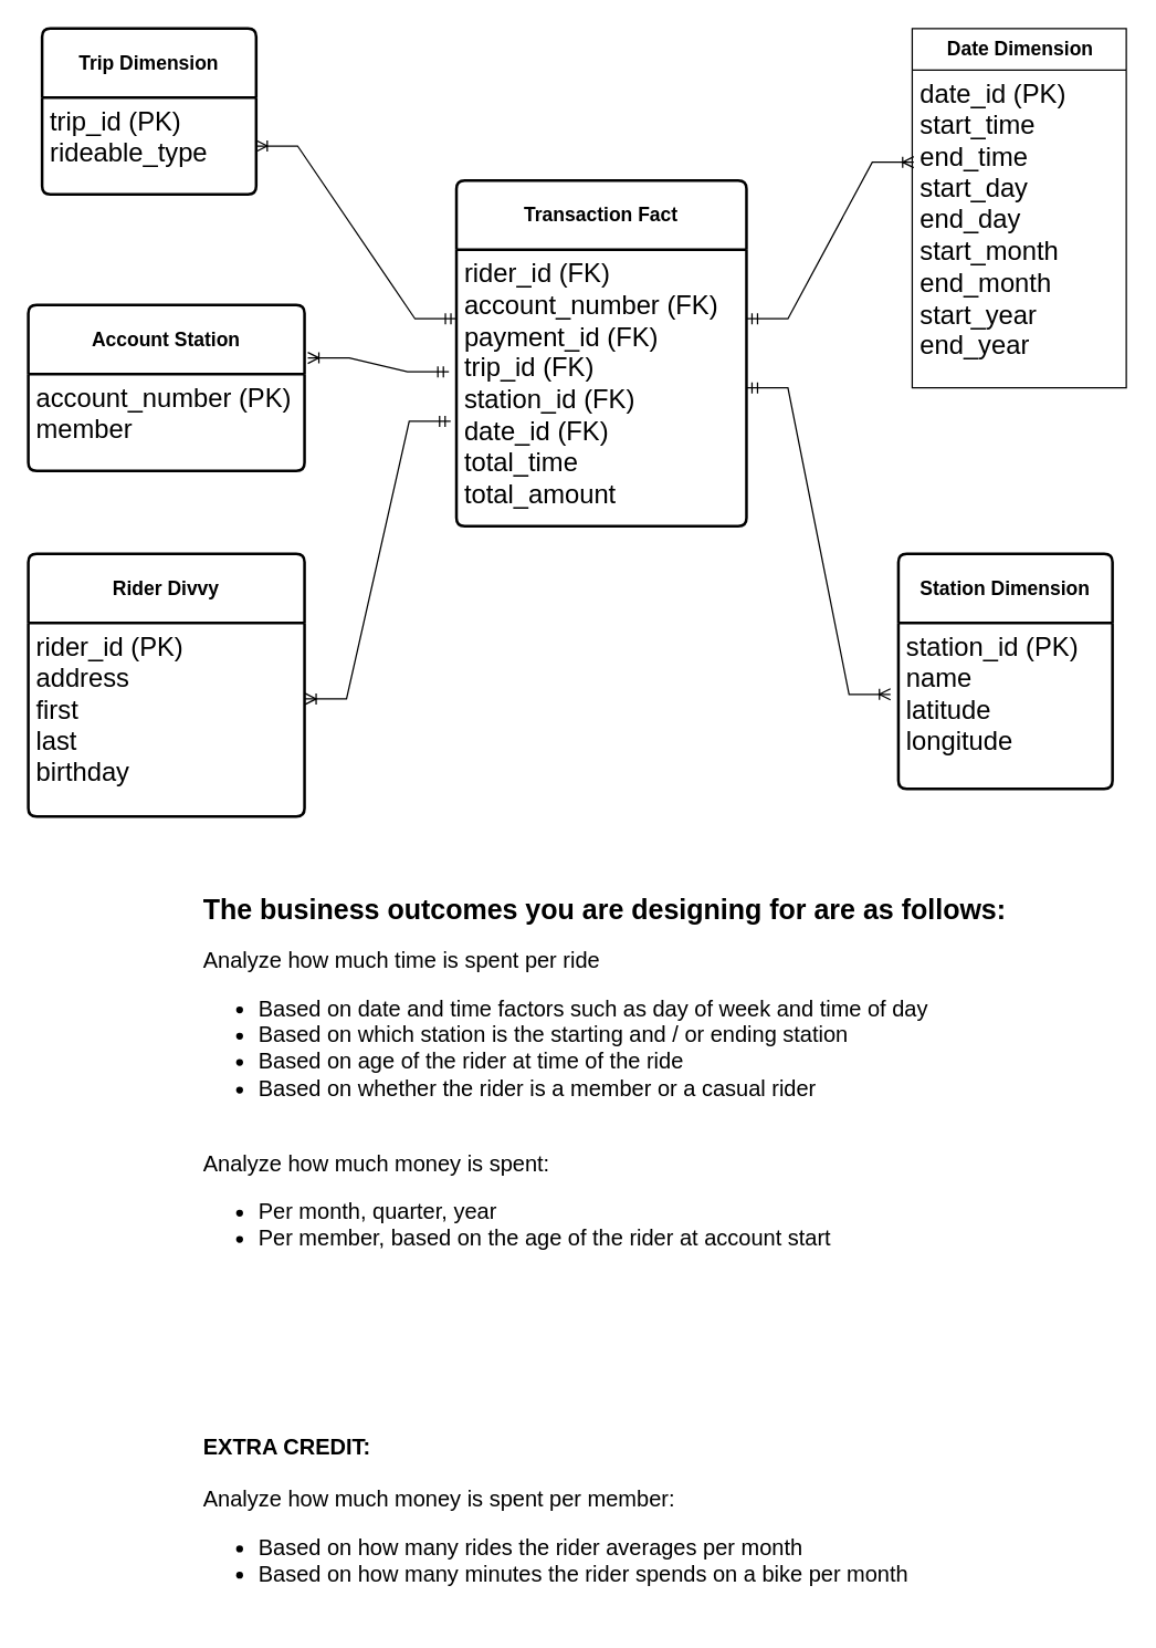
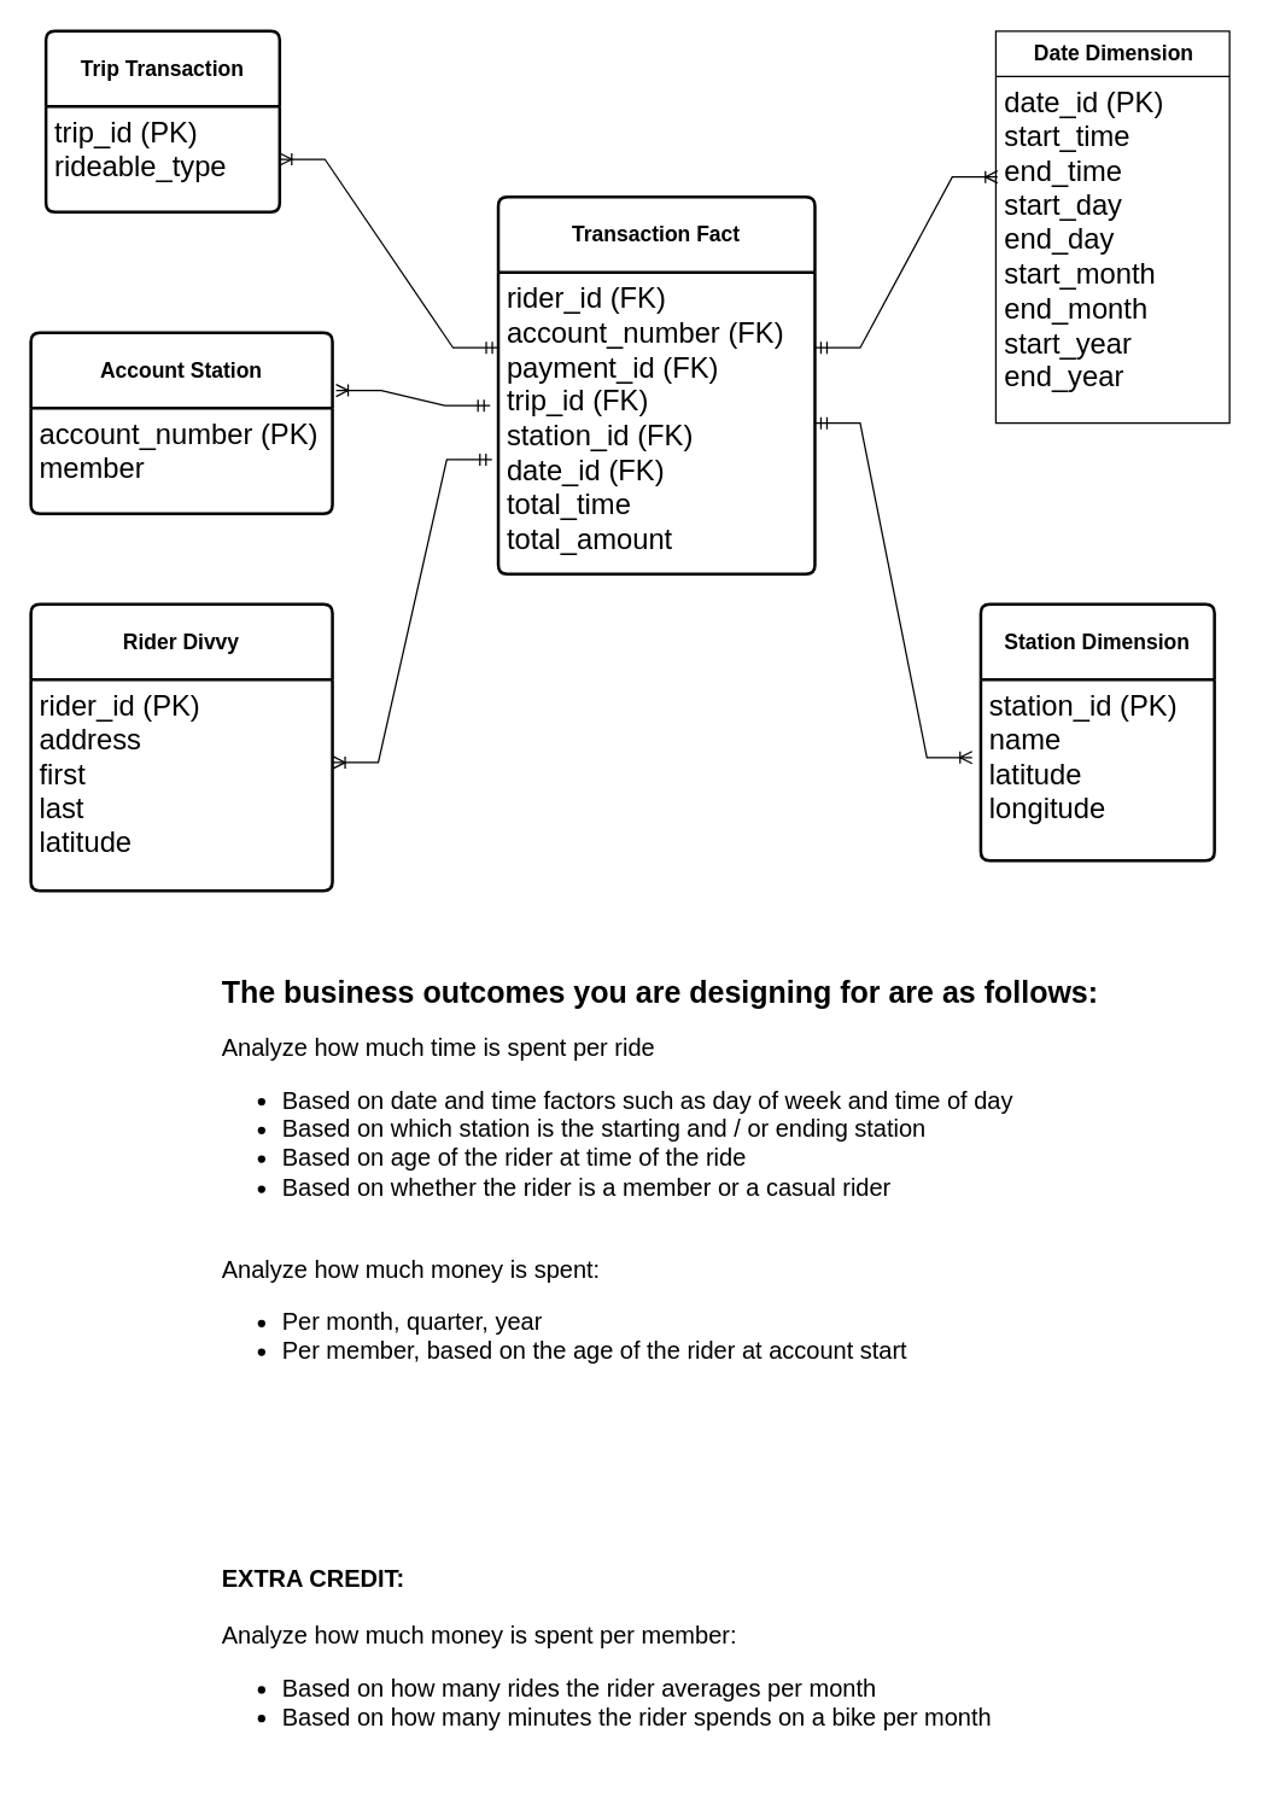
  <mxCell id="0" />
  <mxCell id="1" parent="0" />
  <mxCell id="2" value="&lt;b&gt;Transaction Fact&lt;/b&gt;" style="swimlane;childLayout=stackLayout;horizontal=1;startSize=50;horizontalStack=0;rounded=1;fontSize=14;fontStyle=0;strokeWidth=2;resizeParent=0;resizeLast=1;shadow=0;dashed=0;align=center;arcSize=4;whiteSpace=wrap;html=1;" vertex="1" parent="1"><mxGeometry x="330" y="130" width="210" height="250" as="geometry" /></mxCell>
  <mxCell id="3" value="&lt;font style=&quot;font-size: 19px;&quot;&gt;rider_id (FK)&lt;/font&gt;&lt;div style=&quot;font-size: 19px;&quot;&gt;&lt;font style=&quot;font-size: 19px;&quot;&gt;account_number&amp;nbsp;&lt;/font&gt;&lt;span style=&quot;background-color: initial;&quot;&gt;(FK)&lt;/span&gt;&lt;/div&gt;&lt;div style=&quot;font-size: 19px;&quot;&gt;&lt;font style=&quot;font-size: 19px;&quot;&gt;payment_id&amp;nbsp;&lt;/font&gt;&lt;span style=&quot;background-color: initial;&quot;&gt;(FK)&lt;/span&gt;&lt;/div&gt;&lt;div style=&quot;font-size: 19px;&quot;&gt;&lt;font style=&quot;font-size: 19px;&quot;&gt;trip_id&amp;nbsp;&lt;/font&gt;&lt;span style=&quot;background-color: initial;&quot;&gt;(FK)&lt;/span&gt;&lt;/div&gt;&lt;div style=&quot;font-size: 19px;&quot;&gt;&lt;font style=&quot;font-size: 19px;&quot;&gt;station_id&amp;nbsp;&lt;/font&gt;&lt;span style=&quot;background-color: initial;&quot;&gt;(FK)&lt;/span&gt;&lt;/div&gt;&lt;div style=&quot;font-size: 19px;&quot;&gt;&lt;font style=&quot;font-size: 19px;&quot;&gt;date_id&amp;nbsp;&lt;/font&gt;&lt;span style=&quot;background-color: initial;&quot;&gt;(FK)&lt;/span&gt;&lt;/div&gt;&lt;div style=&quot;font-size: 19px;&quot;&gt;&lt;font style=&quot;font-size: 19px;&quot;&gt;total_time&lt;/font&gt;&lt;/div&gt;&lt;div style=&quot;font-size: 19px;&quot;&gt;&lt;font style=&quot;font-size: 19px;&quot;&gt;total_amount&lt;/font&gt;&lt;/div&gt;" style="align=left;strokeColor=none;fillColor=none;spacingLeft=4;fontSize=12;verticalAlign=top;resizable=0;rotatable=0;part=1;html=1;" vertex="1" parent="2"><mxGeometry y="50" width="210" height="200" as="geometry" /></mxCell>
  <mxCell id="4" value="&lt;font style=&quot;font-size: 14px;&quot;&gt;Date Dimension&lt;/font&gt;" style="shape=table;startSize=30;container=1;collapsible=1;childLayout=tableLayout;fixedRows=1;rowLines=0;fontStyle=1;align=center;resizeLast=1;html=1;" vertex="1" parent="1"><mxGeometry x="660" y="20" width="155" height="260" as="geometry" /></mxCell>
  <mxCell id="5" value="&lt;span style=&quot;font-size: 19px;&quot;&gt;date_id (PK)&lt;/span&gt;&lt;div&gt;&lt;span style=&quot;font-size: 19px;&quot;&gt;start_time&lt;/span&gt;&lt;/div&gt;&lt;div&gt;&lt;span style=&quot;font-size: 19px;&quot;&gt;end_time&lt;/span&gt;&lt;/div&gt;&lt;div&gt;&lt;span style=&quot;font-size: 19px;&quot;&gt;start_day&lt;/span&gt;&lt;/div&gt;&lt;div&gt;&lt;span style=&quot;font-size: 19px;&quot;&gt;end_day&lt;/span&gt;&lt;/div&gt;&lt;div&gt;&lt;span style=&quot;font-size: 19px;&quot;&gt;start_month&lt;/span&gt;&lt;/div&gt;&lt;div&gt;&lt;span style=&quot;font-size: 19px;&quot;&gt;end_month&lt;/span&gt;&lt;/div&gt;&lt;div&gt;&lt;span style=&quot;font-size: 19px;&quot;&gt;start_year&lt;/span&gt;&lt;/div&gt;&lt;div&gt;&lt;span style=&quot;font-size: 19px;&quot;&gt;end_year&lt;/span&gt;&lt;/div&gt;" style="align=left;strokeColor=none;fillColor=none;spacingLeft=4;fontSize=12;verticalAlign=top;resizable=0;rotatable=0;part=1;html=1;" vertex="1" parent="4"><mxGeometry y="30" width="155" height="230" as="geometry" /></mxCell>
  <mxCell id="6" value="&lt;b&gt;Station Dimension&lt;/b&gt;" style="swimlane;childLayout=stackLayout;horizontal=1;startSize=50;horizontalStack=0;rounded=1;fontSize=14;fontStyle=0;strokeWidth=2;resizeParent=0;resizeLast=1;shadow=0;dashed=0;align=center;arcSize=4;whiteSpace=wrap;html=1;" vertex="1" parent="1"><mxGeometry x="650" y="400" width="155" height="170" as="geometry" /></mxCell>
  <mxCell id="7" value="&lt;span style=&quot;font-size: 19px;&quot;&gt;station_id (PK)&lt;/span&gt;&lt;div&gt;&lt;span style=&quot;font-size: 19px;&quot;&gt;name&lt;/span&gt;&lt;/div&gt;&lt;div&gt;&lt;span style=&quot;font-size: 19px;&quot;&gt;latitude&lt;/span&gt;&lt;/div&gt;&lt;div&gt;&lt;span style=&quot;font-size: 19px;&quot;&gt;longitude&lt;/span&gt;&lt;/div&gt;" style="align=left;strokeColor=none;fillColor=none;spacingLeft=4;fontSize=12;verticalAlign=top;resizable=0;rotatable=0;part=1;html=1;" vertex="1" parent="6"><mxGeometry y="50" width="155" height="120" as="geometry" /></mxCell>
- <mxCell id="8" value="&lt;b&gt;Trip Dimension&lt;/b&gt;" style="swimlane;childLayout=stackLayout;horizontal=1;startSize=50;horizontalStack=0;rounded=1;fontSize=14;fontStyle=0;strokeWidth=2;resizeParent=0;resizeLast=1;shadow=0;dashed=0;align=center;arcSize=4;whiteSpace=wrap;html=1;" vertex="1" parent="1"><mxGeometry x="30" y="20" width="155" height="120" as="geometry" /></mxCell>
+ <mxCell id="8" value="&lt;b&gt;Trip Transaction&lt;/b&gt;" style="swimlane;childLayout=stackLayout;horizontal=1;startSize=50;horizontalStack=0;rounded=1;fontSize=14;fontStyle=0;strokeWidth=2;resizeParent=0;resizeLast=1;shadow=0;dashed=0;align=center;arcSize=4;whiteSpace=wrap;html=1;" vertex="1" parent="1"><mxGeometry x="30" y="20" width="155" height="120" as="geometry" /></mxCell>
  <mxCell id="9" value="&lt;span style=&quot;font-size: 19px;&quot;&gt;trip_id (PK)&lt;/span&gt;&lt;div&gt;&lt;span style=&quot;font-size: 19px;&quot;&gt;rideable_type&lt;/span&gt;&lt;/div&gt;" style="align=left;strokeColor=none;fillColor=none;spacingLeft=4;fontSize=12;verticalAlign=top;resizable=0;rotatable=0;part=1;html=1;" vertex="1" parent="8"><mxGeometry y="50" width="155" height="70" as="geometry" /></mxCell>
  <mxCell id="10" value="&lt;b&gt;Account Station&lt;/b&gt;" style="swimlane;childLayout=stackLayout;horizontal=1;startSize=50;horizontalStack=0;rounded=1;fontSize=14;fontStyle=0;strokeWidth=2;resizeParent=0;resizeLast=1;shadow=0;dashed=0;align=center;arcSize=4;whiteSpace=wrap;html=1;" vertex="1" parent="1"><mxGeometry x="20" y="220" width="200" height="120" as="geometry" /></mxCell>
  <mxCell id="11" value="&lt;span style=&quot;font-size: 19px;&quot;&gt;account_number (PK)&lt;/span&gt;&lt;div&gt;&lt;span style=&quot;font-size: 19px;&quot;&gt;member&lt;/span&gt;&lt;/div&gt;" style="align=left;strokeColor=none;fillColor=none;spacingLeft=4;fontSize=12;verticalAlign=top;resizable=0;rotatable=0;part=1;html=1;" vertex="1" parent="10"><mxGeometry y="50" width="200" height="70" as="geometry" /></mxCell>
  <mxCell id="12" value="" style="edgeStyle=entityRelationEdgeStyle;fontSize=12;html=1;endArrow=ERoneToMany;startArrow=ERmandOne;rounded=0;entryX=0.007;entryY=0.29;entryDx=0;entryDy=0;entryPerimeter=0;exitX=1;exitY=0.25;exitDx=0;exitDy=0;" edge="1" parent="1" source="3" target="5"><mxGeometry width="100" height="100" relative="1" as="geometry"><mxPoint x="420" y="250" as="sourcePoint" /><mxPoint x="520" y="150" as="targetPoint" /></mxGeometry></mxCell>
  <mxCell id="13" value="" style="edgeStyle=entityRelationEdgeStyle;fontSize=12;html=1;endArrow=ERoneToMany;startArrow=ERmandOne;rounded=0;entryX=-0.037;entryY=0.431;entryDx=0;entryDy=0;entryPerimeter=0;exitX=1;exitY=0.5;exitDx=0;exitDy=0;" edge="1" parent="1" source="3" target="7"><mxGeometry width="100" height="100" relative="1" as="geometry"><mxPoint x="500" y="300" as="sourcePoint" /><mxPoint x="606" y="137" as="targetPoint" /></mxGeometry></mxCell>
  <mxCell id="14" value="" style="edgeStyle=entityRelationEdgeStyle;fontSize=12;html=1;endArrow=ERoneToMany;startArrow=ERmandOne;rounded=0;entryX=1;entryY=0.5;entryDx=0;entryDy=0;exitX=0;exitY=0.25;exitDx=0;exitDy=0;" edge="1" parent="1" source="3" target="9"><mxGeometry width="100" height="100" relative="1" as="geometry"><mxPoint x="300" y="130" as="sourcePoint" /><mxPoint x="406" y="-33" as="targetPoint" /></mxGeometry></mxCell>
  <mxCell id="15" value="" style="edgeStyle=entityRelationEdgeStyle;fontSize=12;html=1;endArrow=ERoneToMany;startArrow=ERmandOne;rounded=0;entryX=1.012;entryY=0.319;entryDx=0;entryDy=0;exitX=-0.026;exitY=0.442;exitDx=0;exitDy=0;exitPerimeter=0;entryPerimeter=0;" edge="1" parent="1" source="3" target="10"><mxGeometry width="100" height="100" relative="1" as="geometry"><mxPoint x="314" y="290" as="sourcePoint" /><mxPoint x="366" y="137" as="targetPoint" /></mxGeometry></mxCell>
  <mxCell id="16" value="&lt;b&gt;Rider Divvy&lt;/b&gt;" style="swimlane;childLayout=stackLayout;horizontal=1;startSize=50;horizontalStack=0;rounded=1;fontSize=14;fontStyle=0;strokeWidth=2;resizeParent=0;resizeLast=1;shadow=0;dashed=0;align=center;arcSize=4;whiteSpace=wrap;html=1;" vertex="1" parent="1"><mxGeometry x="20" y="400" width="200" height="190" as="geometry" /></mxCell>
- <mxCell id="17" value="&lt;span style=&quot;font-size: 19px;&quot;&gt;rider_id (PK)&lt;/span&gt;&lt;div&gt;&lt;span style=&quot;font-size: 19px;&quot;&gt;address&lt;/span&gt;&lt;/div&gt;&lt;div&gt;&lt;span style=&quot;font-size: 19px;&quot;&gt;first&lt;/span&gt;&lt;/div&gt;&lt;div&gt;&lt;span style=&quot;font-size: 19px;&quot;&gt;last&lt;/span&gt;&lt;/div&gt;&lt;div&gt;&lt;span style=&quot;font-size: 19px;&quot;&gt;birthday&lt;/span&gt;&lt;/div&gt;" style="align=left;strokeColor=none;fillColor=none;spacingLeft=4;fontSize=12;verticalAlign=top;resizable=0;rotatable=0;part=1;html=1;" vertex="1" parent="16"><mxGeometry y="50" width="200" height="140" as="geometry" /></mxCell>
+ <mxCell id="17" value="&lt;span style=&quot;font-size: 19px;&quot;&gt;rider_id (PK)&lt;/span&gt;&lt;div&gt;&lt;span style=&quot;font-size: 19px;&quot;&gt;address&lt;/span&gt;&lt;/div&gt;&lt;div&gt;&lt;span style=&quot;font-size: 19px;&quot;&gt;first&lt;/span&gt;&lt;/div&gt;&lt;div&gt;&lt;span style=&quot;font-size: 19px;&quot;&gt;last&lt;/span&gt;&lt;/div&gt;&lt;div&gt;&lt;span style=&quot;font-size: 19px;&quot;&gt;latitude&lt;/span&gt;&lt;/div&gt;" style="align=left;strokeColor=none;fillColor=none;spacingLeft=4;fontSize=12;verticalAlign=top;resizable=0;rotatable=0;part=1;html=1;" vertex="1" parent="16"><mxGeometry y="50" width="200" height="140" as="geometry" /></mxCell>
  <mxCell id="18" value="" style="edgeStyle=entityRelationEdgeStyle;fontSize=12;html=1;endArrow=ERoneToMany;startArrow=ERmandOne;rounded=0;entryX=1.002;entryY=0.393;entryDx=0;entryDy=0;entryPerimeter=0;exitX=-0.02;exitY=0.621;exitDx=0;exitDy=0;exitPerimeter=0;" edge="1" parent="1" source="3" target="17"><mxGeometry width="100" height="100" relative="1" as="geometry"><mxPoint x="310" y="490" as="sourcePoint" /><mxPoint x="384" y="652" as="targetPoint" /></mxGeometry></mxCell>
  <mxCell id="19" value="&lt;div style=&quot;&quot;&gt;&lt;b style=&quot;background-color: initial;&quot;&gt;&lt;font style=&quot;font-size: 20px;&quot;&gt;The business outcomes you are designing for are as follows:&lt;/font&gt;&lt;/b&gt;&lt;/div&gt;&lt;div&gt;&lt;br&gt;&lt;/div&gt;&lt;font style=&quot;font-size: 16px;&quot;&gt;Analyze how much time is spent per ride&lt;br&gt;&lt;/font&gt;&lt;ul style=&quot;font-size: 16px;&quot;&gt;&lt;li&gt;&lt;font style=&quot;font-size: 16px;&quot;&gt;Based on date and time factors such as day of week and time of day&lt;/font&gt;&lt;/li&gt;&lt;li&gt;&lt;font style=&quot;font-size: 16px;&quot;&gt;Based on which station is the starting and / or ending station&lt;/font&gt;&lt;/li&gt;&lt;li&gt;&lt;font style=&quot;font-size: 16px;&quot;&gt;Based on age of the rider at time of the ride&lt;/font&gt;&lt;/li&gt;&lt;li&gt;&lt;font style=&quot;font-size: 16px;&quot;&gt;Based on whether the rider is a member or a casual rider&lt;/font&gt;&lt;/li&gt;&lt;/ul&gt;&lt;div style=&quot;font-size: 16px;&quot;&gt;&lt;font style=&quot;font-size: 16px;&quot;&gt;&lt;br&gt;&lt;/font&gt;&lt;/div&gt;&lt;div style=&quot;font-size: 16px;&quot;&gt;&lt;font style=&quot;font-size: 16px;&quot;&gt;Analyze how much money is spent:&lt;br&gt;&lt;/font&gt;&lt;ul&gt;&lt;li&gt;&lt;font style=&quot;font-size: 16px;&quot;&gt;Per month, quarter, year&lt;/font&gt;&lt;/li&gt;&lt;li&gt;&lt;font style=&quot;font-size: 16px;&quot;&gt;Per member, based on the age of the rider at account start&lt;/font&gt;&lt;/li&gt;&lt;/ul&gt;&lt;div&gt;&lt;br&gt;&lt;/div&gt;&lt;div&gt;&lt;br&gt;&lt;/div&gt;&lt;div&gt;&lt;br&gt;&lt;/div&gt;&lt;div&gt;&lt;br&gt;&lt;/div&gt;&lt;div&gt;&lt;br&gt;&lt;/div&gt;&lt;/div&gt;&lt;div style=&quot;font-size: 16px;&quot;&gt;&lt;font style=&quot;font-size: 16px;&quot;&gt;&lt;br&gt;&lt;/font&gt;&lt;/div&gt;&lt;div style=&quot;font-size: 16px;&quot;&gt;&lt;font style=&quot;font-size: 16px;&quot;&gt;&lt;b&gt;EXTRA CREDIT:&lt;/b&gt;&lt;/font&gt;&lt;/div&gt;&lt;div style=&quot;font-size: 16px;&quot;&gt;&lt;font style=&quot;font-size: 16px;&quot;&gt;&lt;br&gt;&lt;/font&gt;&lt;/div&gt;&lt;div style=&quot;font-size: 16px;&quot;&gt;&lt;font style=&quot;font-size: 16px;&quot;&gt;Analyze how much money is spent per member:&lt;br&gt;&lt;/font&gt;&lt;ul style=&quot;&quot;&gt;&lt;li style=&quot;&quot;&gt;&lt;font style=&quot;font-size: 16px;&quot;&gt;Based on how many rides the rider averages per month&lt;/font&gt;&lt;/li&gt;&lt;li style=&quot;&quot;&gt;&lt;font style=&quot;font-size: 16px;&quot;&gt;Based on how many minutes the rider spends on a bike per month&lt;/font&gt;&lt;/li&gt;&lt;/ul&gt;&lt;/div&gt;" style="text;html=1;align=left;verticalAlign=middle;resizable=0;points=[];autosize=1;strokeColor=none;fillColor=none;" vertex="1" parent="1"><mxGeometry x="145" y="640" width="600" height="530" as="geometry" /></mxCell>
